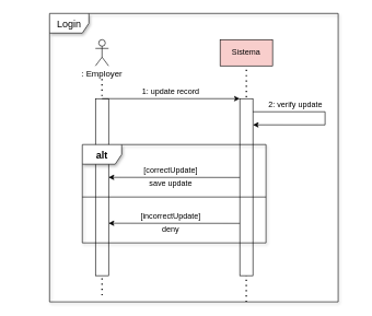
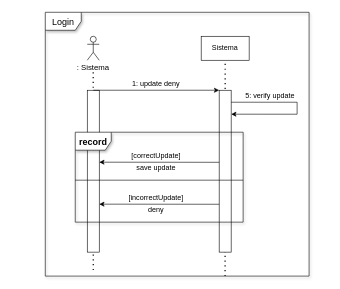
  <mxCell id="0" />
  <mxCell id="1" parent="0" />
  <mxCell id="2" value="Login" style="shape=umlFrame;whiteSpace=wrap;html=1;fontSize=15;shadow=1;" parent="1" vertex="1"><mxGeometry x="75" y="20" width="440" height="440" as="geometry" /></mxCell>
  <mxCell id="3" value="" style="endArrow=none;dashed=1;html=1;dashPattern=1 3;strokeWidth=2;rounded=0;entryX=0.5;entryY=1;entryDx=0;entryDy=0;" parent="1" target="7" edge="1"><mxGeometry width="50" height="50" relative="1" as="geometry"><mxPoint x="374.86" y="460" as="sourcePoint" /><mxPoint x="374.76" y="130" as="targetPoint" /></mxGeometry></mxCell>
  <mxCell id="4" value="" style="endArrow=none;dashed=1;html=1;dashPattern=1 3;strokeWidth=2;rounded=0;" parent="1" edge="1"><mxGeometry width="50" height="50" relative="1" as="geometry"><mxPoint x="155" y="450" as="sourcePoint" /><mxPoint x="154.9" y="120" as="targetPoint" /></mxGeometry></mxCell>
  <mxCell id="5" value="" style="rounded=0;whiteSpace=wrap;html=1;rotation=90;" parent="1" vertex="1"><mxGeometry x="20" y="275" width="270" height="20" as="geometry" /></mxCell>
  <mxCell id="6" value="" style="shape=umlActor;verticalLabelPosition=bottom;verticalAlign=top;html=1;outlineConnect=0;" parent="1" vertex="1"><mxGeometry x="145" y="60" width="20" height="40" as="geometry" /></mxCell>
- <mxCell id="7" value="Sistema" style="rounded=0;whiteSpace=wrap;html=1;fillColor=#f8cecc;" parent="1" vertex="1"><mxGeometry x="335" y="60" width="80" height="40" as="geometry" /></mxCell>
+ <mxCell id="7" value="Sistema" style="rounded=0;whiteSpace=wrap;html=1;" parent="1" vertex="1"><mxGeometry x="335" y="60" width="80" height="40" as="geometry" /></mxCell>
  <mxCell id="8" value="" style="endArrow=classic;html=1;rounded=0;entryX=0;entryY=1;entryDx=0;entryDy=0;" parent="1" target="9" edge="1"><mxGeometry width="50" height="50" relative="1" as="geometry"><mxPoint x="155" y="150" as="sourcePoint" /><mxPoint x="335" y="150" as="targetPoint" /></mxGeometry></mxCell>
  <mxCell id="9" value="" style="rounded=0;whiteSpace=wrap;html=1;rotation=90;" parent="1" vertex="1"><mxGeometry x="240" y="275" width="270" height="20" as="geometry" /></mxCell>
- <mxCell id="10" value="1: update record" style="text;html=1;strokeColor=none;fillColor=none;align=center;verticalAlign=middle;whiteSpace=wrap;rounded=0;" parent="1" vertex="1"><mxGeometry x="165" y="130" width="190" height="20" as="geometry" /></mxCell>
+ <mxCell id="10" value="1: update deny" style="text;html=1;strokeColor=none;fillColor=none;align=center;verticalAlign=middle;whiteSpace=wrap;rounded=0;" parent="1" vertex="1"><mxGeometry x="165" y="130" width="190" height="20" as="geometry" /></mxCell>
  <mxCell id="11" value="" style="endArrow=classic;html=1;rounded=0;entryX=0.148;entryY=-0.002;entryDx=0;entryDy=0;entryPerimeter=0;" parent="1" target="9" edge="1"><mxGeometry width="50" height="50" relative="1" as="geometry"><mxPoint x="385" y="170" as="sourcePoint" /><mxPoint x="425" y="210" as="targetPoint" /><Array as="points"><mxPoint x="495" y="170" /><mxPoint x="495" y="190" /></Array></mxGeometry></mxCell>
- <mxCell id="12" value="2: verify update" style="text;html=1;strokeColor=none;fillColor=none;align=center;verticalAlign=middle;whiteSpace=wrap;rounded=0;" parent="1" vertex="1"><mxGeometry x="355" y="150" width="190" height="20" as="geometry" /></mxCell>
+ <mxCell id="12" value="5: verify update" style="text;html=1;strokeColor=none;fillColor=none;align=center;verticalAlign=middle;whiteSpace=wrap;rounded=0;" parent="1" vertex="1"><mxGeometry x="355" y="150" width="190" height="20" as="geometry" /></mxCell>
  <mxCell id="13" value="" style="endArrow=classic;html=1;rounded=0;exitX=0.314;exitY=1;exitDx=0;exitDy=0;exitPerimeter=0;entryX=0;entryY=0;entryDx=0;entryDy=0;" parent="1" target="19" edge="1"><mxGeometry width="50" height="50" relative="1" as="geometry"><mxPoint x="365" y="340.2" as="sourcePoint" /><mxPoint x="155" y="340" as="targetPoint" /></mxGeometry></mxCell>
  <mxCell id="14" value="" style="endArrow=classic;html=1;rounded=0;exitX=0.314;exitY=1;exitDx=0;exitDy=0;exitPerimeter=0;entryX=0;entryY=0;entryDx=0;entryDy=0;" parent="1" target="18" edge="1"><mxGeometry width="50" height="50" relative="1" as="geometry"><mxPoint x="365" y="270.2" as="sourcePoint" /><mxPoint x="155" y="270" as="targetPoint" /></mxGeometry></mxCell>
  <mxCell id="15" value="" style="line;strokeWidth=1;fillColor=none;align=left;verticalAlign=middle;spacingTop=-1;spacingLeft=3;spacingRight=3;rotatable=0;labelPosition=right;points=[];portConstraint=eastwest;" parent="1" vertex="1"><mxGeometry x="125" y="296" width="280" height="8" as="geometry" /></mxCell>
  <mxCell id="16" value="[correctUpdate]" style="text;html=1;strokeColor=none;fillColor=none;align=center;verticalAlign=middle;whiteSpace=wrap;rounded=0;" parent="1" vertex="1"><mxGeometry x="165" y="250" width="190" height="20" as="geometry" /></mxCell>
  <mxCell id="17" value="[incorrectUpdate]" style="text;html=1;strokeColor=none;fillColor=none;align=center;verticalAlign=middle;whiteSpace=wrap;rounded=0;" parent="1" vertex="1"><mxGeometry x="165" y="320" width="190" height="20" as="geometry" /></mxCell>
  <mxCell id="18" value="save update" style="text;html=1;strokeColor=none;fillColor=none;align=center;verticalAlign=middle;whiteSpace=wrap;rounded=0;" parent="1" vertex="1"><mxGeometry x="165" y="270" width="190" height="20" as="geometry" /></mxCell>
  <mxCell id="19" value="deny" style="text;html=1;strokeColor=none;fillColor=none;align=center;verticalAlign=middle;whiteSpace=wrap;rounded=0;" parent="1" vertex="1"><mxGeometry x="165" y="340" width="190" height="20" as="geometry" /></mxCell>
- <mxCell id="20" value="&lt;font style=&quot;font-size: 13px;&quot;&gt;: Employer&lt;/font&gt;" style="text;html=1;strokeColor=none;fillColor=none;align=center;verticalAlign=middle;whiteSpace=wrap;rounded=0;shadow=0;sketch=0;fontSize=15;" parent="1" vertex="1"><mxGeometry x="115" y="100" width="80" height="20" as="geometry" /></mxCell>
- <mxCell id="21" value="&lt;b&gt;&lt;font style=&quot;font-size: 15px;&quot;&gt;alt&lt;/font&gt;&lt;/b&gt;" style="shape=umlFrame;whiteSpace=wrap;html=1;shadow=1;" parent="1" vertex="1"><mxGeometry x="125" y="220" width="280" height="150" as="geometry" /></mxCell>
+ <mxCell id="20" value="&lt;font style=&quot;font-size: 13px;&quot;&gt;: Sistema&lt;/font&gt;" style="text;html=1;strokeColor=none;fillColor=none;align=center;verticalAlign=middle;whiteSpace=wrap;rounded=0;shadow=0;sketch=0;fontSize=15;" parent="1" vertex="1"><mxGeometry x="115" y="100" width="80" height="20" as="geometry" /></mxCell>
+ <mxCell id="21" value="&lt;b&gt;&lt;font style=&quot;font-size: 15px;&quot;&gt;record&lt;/font&gt;&lt;/b&gt;" style="shape=umlFrame;whiteSpace=wrap;html=1;shadow=1;" parent="1" vertex="1"><mxGeometry x="125" y="220" width="280" height="150" as="geometry" /></mxCell>
